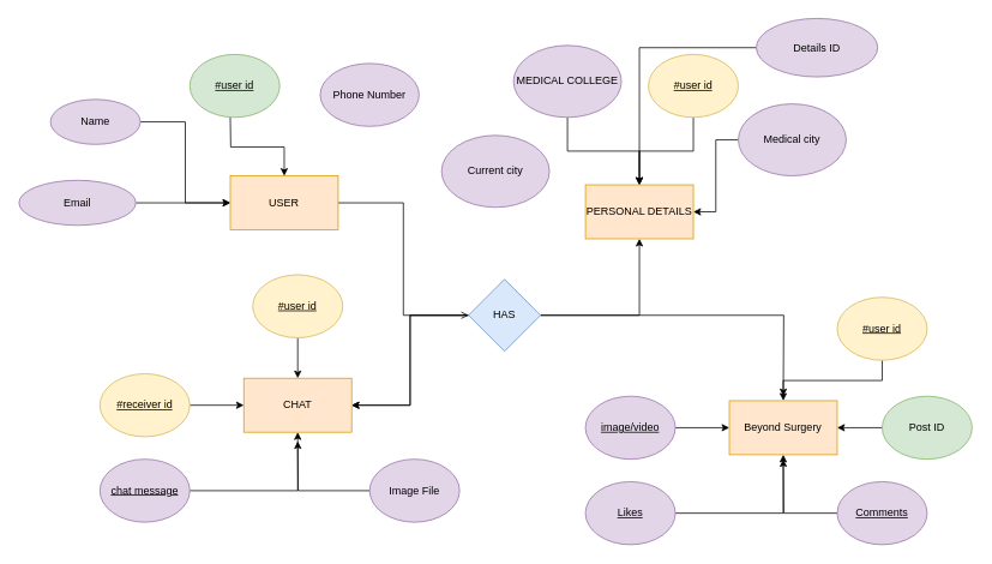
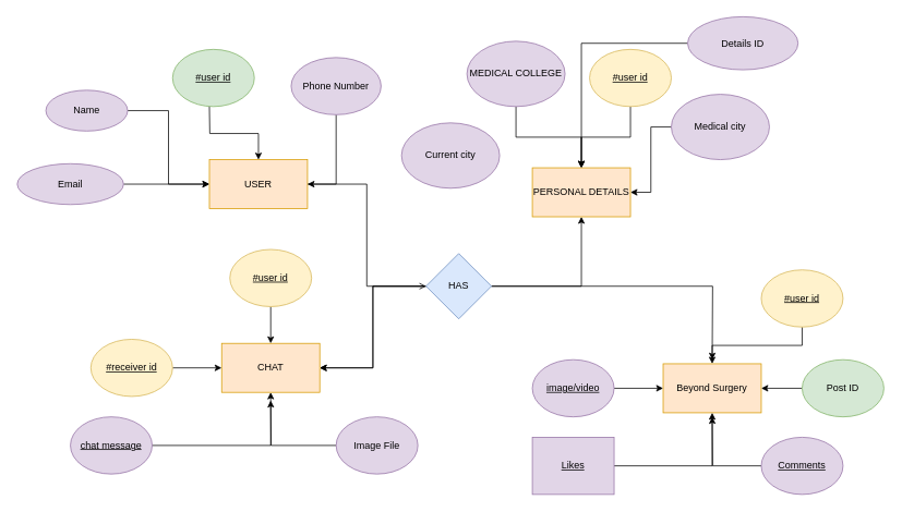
  <mxCell id="0" />
  <mxCell id="1" parent="0" />
  <mxCell id="2" style="edgeStyle=orthogonalEdgeStyle;rounded=0;orthogonalLoop=1;jettySize=auto;html=1;entryX=0;entryY=0.5;entryDx=0;entryDy=0;endArrow=open;" edge="1" parent="1" source="3" target="16"><mxGeometry relative="1" as="geometry" /></mxCell>
  <mxCell id="3" value="USER" style="rounded=0;whiteSpace=wrap;html=1;fillColor=#ffe6cc;strokeColor=#d79b00;" parent="1" vertex="1"><mxGeometry x="255" y="195" width="120" height="60" as="geometry" /></mxCell>
  <mxCell id="4" style="edgeStyle=orthogonalEdgeStyle;rounded=0;orthogonalLoop=1;jettySize=auto;html=1;" parent="1" target="3" edge="1"><mxGeometry relative="1" as="geometry"><mxPoint x="255" y="130" as="sourcePoint" /></mxGeometry></mxCell>
  <mxCell id="5" value="&lt;u&gt;#user id&lt;/u&gt;" style="ellipse;whiteSpace=wrap;html=1;fillColor=#d5e8d4;strokeColor=#82b366;" parent="1" vertex="1"><mxGeometry x="210" y="60" width="100" height="70" as="geometry" /></mxCell>
  <mxCell id="6" style="edgeStyle=orthogonalEdgeStyle;rounded=0;orthogonalLoop=1;jettySize=auto;html=1;entryX=0;entryY=0.5;entryDx=0;entryDy=0;" parent="1" source="7" target="3" edge="1"><mxGeometry relative="1" as="geometry" /></mxCell>
  <mxCell id="7" value="Name" style="ellipse;whiteSpace=wrap;html=1;fillColor=#e1d5e7;strokeColor=#9673a6;" parent="1" vertex="1"><mxGeometry x="55" y="110" width="100" height="50" as="geometry" /></mxCell>
  <mxCell id="8" style="edgeStyle=orthogonalEdgeStyle;rounded=0;orthogonalLoop=1;jettySize=auto;html=1;entryX=0;entryY=0.5;entryDx=0;entryDy=0;" parent="1" source="9" target="3" edge="1"><mxGeometry relative="1" as="geometry" /></mxCell>
  <mxCell id="9" value="Email" style="ellipse;whiteSpace=wrap;html=1;fillColor=#e1d5e7;strokeColor=#9673a6;" parent="1" vertex="1"><mxGeometry x="20" y="200" width="130" height="50" as="geometry" /></mxCell>
+ <mxCell id="10" style="edgeStyle=orthogonalEdgeStyle;rounded=0;orthogonalLoop=1;jettySize=auto;html=1;entryX=1;entryY=0.5;entryDx=0;entryDy=0;" parent="1" source="11" target="3" edge="1"><mxGeometry relative="1" as="geometry" /></mxCell>
  <mxCell id="11" value="Phone Number" style="ellipse;whiteSpace=wrap;html=1;fillColor=#e1d5e7;strokeColor=#9673a6;" parent="1" vertex="1"><mxGeometry x="355" y="70" width="110" height="70" as="geometry" /></mxCell>
  <mxCell id="12" style="edgeStyle=orthogonalEdgeStyle;rounded=0;orthogonalLoop=1;jettySize=auto;html=1;entryX=0.5;entryY=1;entryDx=0;entryDy=0;" edge="1" parent="1" source="16" target="17"><mxGeometry relative="1" as="geometry" /></mxCell>
  <mxCell id="13" style="edgeStyle=orthogonalEdgeStyle;rounded=0;orthogonalLoop=1;jettySize=auto;html=1;entryX=1;entryY=0.5;entryDx=0;entryDy=0;" edge="1" parent="1" source="16" target="25"><mxGeometry relative="1" as="geometry" /></mxCell>
  <mxCell id="14" style="edgeStyle=orthogonalEdgeStyle;rounded=0;orthogonalLoop=1;jettySize=auto;html=1;entryX=1;entryY=0.5;entryDx=0;entryDy=0;" edge="1" parent="1" source="16" target="25"><mxGeometry relative="1" as="geometry" /></mxCell>
  <mxCell id="15" style="edgeStyle=orthogonalEdgeStyle;rounded=0;orthogonalLoop=1;jettySize=auto;html=1;" edge="1" parent="1" source="16"><mxGeometry relative="1" as="geometry"><mxPoint x="870" y="440" as="targetPoint" /></mxGeometry></mxCell>
  <mxCell id="16" value="HAS" style="rhombus;whiteSpace=wrap;html=1;fillColor=#dae8fc;strokeColor=#6c8ebf;" vertex="1" parent="1"><mxGeometry x="520" y="310" width="80" height="80" as="geometry" /></mxCell>
  <mxCell id="17" value="PERSONAL DETAILS" style="rounded=0;whiteSpace=wrap;html=1;fillColor=#ffe6cc;strokeColor=#d79b00;" vertex="1" parent="1"><mxGeometry x="650" y="205" width="120" height="60" as="geometry" /></mxCell>
  <mxCell id="18" style="edgeStyle=orthogonalEdgeStyle;rounded=0;orthogonalLoop=1;jettySize=auto;html=1;" edge="1" parent="1" source="19" target="17"><mxGeometry relative="1" as="geometry" /></mxCell>
  <mxCell id="19" value="MEDICAL COLLEGE" style="ellipse;whiteSpace=wrap;html=1;fillColor=#e1d5e7;strokeColor=#9673a6;" vertex="1" parent="1"><mxGeometry x="570" y="50" width="120" height="80" as="geometry" /></mxCell>
  <mxCell id="20" value="Current city" style="ellipse;whiteSpace=wrap;html=1;fillColor=#e1d5e7;strokeColor=#9673a6;" vertex="1" parent="1"><mxGeometry x="490" y="150" width="120" height="80" as="geometry" /></mxCell>
  <mxCell id="21" style="edgeStyle=orthogonalEdgeStyle;rounded=0;orthogonalLoop=1;jettySize=auto;html=1;entryX=1;entryY=0.5;entryDx=0;entryDy=0;" edge="1" parent="1" source="22" target="17"><mxGeometry relative="1" as="geometry" /></mxCell>
  <mxCell id="22" value="Medical city" style="ellipse;whiteSpace=wrap;html=1;fillColor=#e1d5e7;strokeColor=#9673a6;" vertex="1" parent="1"><mxGeometry x="820" y="115" width="120" height="80" as="geometry" /></mxCell>
  <mxCell id="23" style="edgeStyle=orthogonalEdgeStyle;rounded=0;orthogonalLoop=1;jettySize=auto;html=1;" edge="1" parent="1" source="24" target="17"><mxGeometry relative="1" as="geometry" /></mxCell>
  <mxCell id="24" value="&lt;u&gt;#user id&lt;/u&gt;" style="ellipse;whiteSpace=wrap;html=1;fillColor=#fff2cc;strokeColor=#d6b656;" vertex="1" parent="1"><mxGeometry x="720" y="60" width="100" height="70" as="geometry" /></mxCell>
  <mxCell id="25" value="CHAT" style="rounded=0;whiteSpace=wrap;html=1;fillColor=#ffe6cc;strokeColor=#d79b00;" vertex="1" parent="1"><mxGeometry x="270" y="420" width="120" height="60" as="geometry" /></mxCell>
  <mxCell id="26" style="edgeStyle=orthogonalEdgeStyle;rounded=0;orthogonalLoop=1;jettySize=auto;html=1;entryX=0.5;entryY=0;entryDx=0;entryDy=0;" edge="1" parent="1" source="27" target="25"><mxGeometry relative="1" as="geometry" /></mxCell>
  <mxCell id="27" value="&lt;u&gt;#user id&lt;/u&gt;" style="ellipse;whiteSpace=wrap;html=1;fillColor=#fff2cc;strokeColor=#d6b656;" vertex="1" parent="1"><mxGeometry x="280" y="305" width="100" height="70" as="geometry" /></mxCell>
  <mxCell id="28" style="edgeStyle=orthogonalEdgeStyle;rounded=0;orthogonalLoop=1;jettySize=auto;html=1;entryX=0;entryY=0.5;entryDx=0;entryDy=0;" edge="1" parent="1" source="29" target="25"><mxGeometry relative="1" as="geometry" /></mxCell>
  <mxCell id="29" value="&lt;u&gt;#receiver id&lt;/u&gt;" style="ellipse;whiteSpace=wrap;html=1;fillColor=#fff2cc;strokeColor=#d6b656;" vertex="1" parent="1"><mxGeometry x="110" y="415" width="100" height="70" as="geometry" /></mxCell>
  <mxCell id="30" style="edgeStyle=orthogonalEdgeStyle;rounded=0;orthogonalLoop=1;jettySize=auto;html=1;entryX=0.5;entryY=1;entryDx=0;entryDy=0;" edge="1" parent="1" source="31" target="25"><mxGeometry relative="1" as="geometry" /></mxCell>
- <mxCell id="31" value="&lt;u&gt;chat message&lt;/u&gt;" style="ellipse;whiteSpace=wrap;html=1;fillColor=#e1d5e7;strokeColor=#9673a6;" vertex="1" parent="1"><mxGeometry x="110" y="510" width="100" height="70" as="geometry" /></mxCell>
+ <mxCell id="31" value="&lt;u&gt;chat message&lt;/u&gt;" style="ellipse;whiteSpace=wrap;html=1;fillColor=#e1d5e7;strokeColor=#9673a6;" vertex="1" parent="1"><mxGeometry x="85" y="510" width="100" height="70" as="geometry" /></mxCell>
  <mxCell id="32" style="edgeStyle=orthogonalEdgeStyle;rounded=0;orthogonalLoop=1;jettySize=auto;html=1;" edge="1" parent="1" source="33"><mxGeometry relative="1" as="geometry"><mxPoint x="330" y="490" as="targetPoint" /></mxGeometry></mxCell>
  <mxCell id="33" value="Image File" style="ellipse;whiteSpace=wrap;html=1;fillColor=#e1d5e7;strokeColor=#9673a6;" vertex="1" parent="1"><mxGeometry x="410" y="510" width="100" height="70" as="geometry" /></mxCell>
  <mxCell id="34" value="Beyond Surgery" style="rounded=0;whiteSpace=wrap;html=1;fillColor=#ffe6cc;strokeColor=#d79b00;" vertex="1" parent="1"><mxGeometry x="810" y="445" width="120" height="60" as="geometry" /></mxCell>
  <mxCell id="35" style="edgeStyle=orthogonalEdgeStyle;rounded=0;orthogonalLoop=1;jettySize=auto;html=1;entryX=0.5;entryY=0;entryDx=0;entryDy=0;" edge="1" source="36" target="34" parent="1"><mxGeometry relative="1" as="geometry" /></mxCell>
  <mxCell id="36" value="&lt;u&gt;#user id&lt;/u&gt;" style="ellipse;whiteSpace=wrap;html=1;fillColor=#fff2cc;strokeColor=#d6b656;" vertex="1" parent="1"><mxGeometry x="930" y="330" width="100" height="70" as="geometry" /></mxCell>
  <mxCell id="37" style="edgeStyle=orthogonalEdgeStyle;rounded=0;orthogonalLoop=1;jettySize=auto;html=1;entryX=0;entryY=0.5;entryDx=0;entryDy=0;" edge="1" source="38" target="34" parent="1"><mxGeometry relative="1" as="geometry" /></mxCell>
  <mxCell id="38" value="&lt;u&gt;image/video&lt;/u&gt;" style="ellipse;whiteSpace=wrap;html=1;fillColor=#e1d5e7;strokeColor=#9673a6;" vertex="1" parent="1"><mxGeometry x="650" y="440" width="100" height="70" as="geometry" /></mxCell>
  <mxCell id="39" style="edgeStyle=orthogonalEdgeStyle;rounded=0;orthogonalLoop=1;jettySize=auto;html=1;entryX=0.5;entryY=1;entryDx=0;entryDy=0;" edge="1" source="40" target="34" parent="1"><mxGeometry relative="1" as="geometry" /></mxCell>
- <mxCell id="40" value="&lt;u&gt;Likes&lt;/u&gt;" style="ellipse;whiteSpace=wrap;html=1;fillColor=#e1d5e7;strokeColor=#9673a6;" vertex="1" parent="1"><mxGeometry x="650" y="535" width="100" height="70" as="geometry" /></mxCell>
+ <mxCell id="40" value="&lt;u&gt;Likes&lt;/u&gt;" style="whiteSpace=wrap;html=1;fillColor=#e1d5e7;strokeColor=#9673a6;rounded=0;" vertex="1" parent="1"><mxGeometry x="650" y="535" width="100" height="70" as="geometry" /></mxCell>
  <mxCell id="41" style="edgeStyle=orthogonalEdgeStyle;rounded=0;orthogonalLoop=1;jettySize=auto;html=1;" edge="1" parent="1" source="42"><mxGeometry relative="1" as="geometry"><mxPoint x="870" y="510" as="targetPoint" /></mxGeometry></mxCell>
  <mxCell id="42" value="&lt;u&gt;Comments&lt;/u&gt;" style="ellipse;whiteSpace=wrap;html=1;fillColor=#e1d5e7;strokeColor=#9673a6;" vertex="1" parent="1"><mxGeometry x="930" y="535" width="100" height="70" as="geometry" /></mxCell>
  <mxCell id="43" style="edgeStyle=orthogonalEdgeStyle;rounded=0;orthogonalLoop=1;jettySize=auto;html=1;entryX=1;entryY=0.5;entryDx=0;entryDy=0;" edge="1" parent="1" source="44" target="34"><mxGeometry relative="1" as="geometry" /></mxCell>
  <mxCell id="44" value="Post ID&lt;br&gt;" style="ellipse;whiteSpace=wrap;html=1;fillColor=#d5e8d4;strokeColor=#82b366;" vertex="1" parent="1"><mxGeometry x="980" y="440" width="100" height="70" as="geometry" /></mxCell>
  <mxCell id="45" style="edgeStyle=orthogonalEdgeStyle;rounded=0;orthogonalLoop=1;jettySize=auto;html=1;entryX=0.5;entryY=0;entryDx=0;entryDy=0;" edge="1" parent="1" source="46" target="17"><mxGeometry relative="1" as="geometry" /></mxCell>
  <mxCell id="46" value="Details ID" style="ellipse;whiteSpace=wrap;html=1;fillColor=#e1d5e7;strokeColor=#9673a6;" vertex="1" parent="1"><mxGeometry x="840" y="20" width="135" height="65" as="geometry" /></mxCell>
